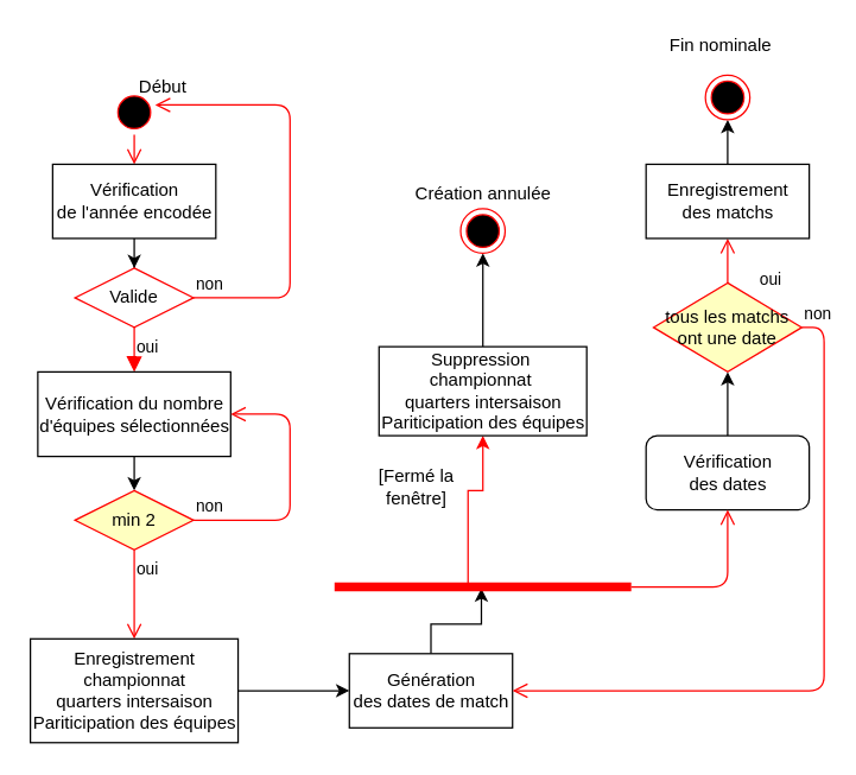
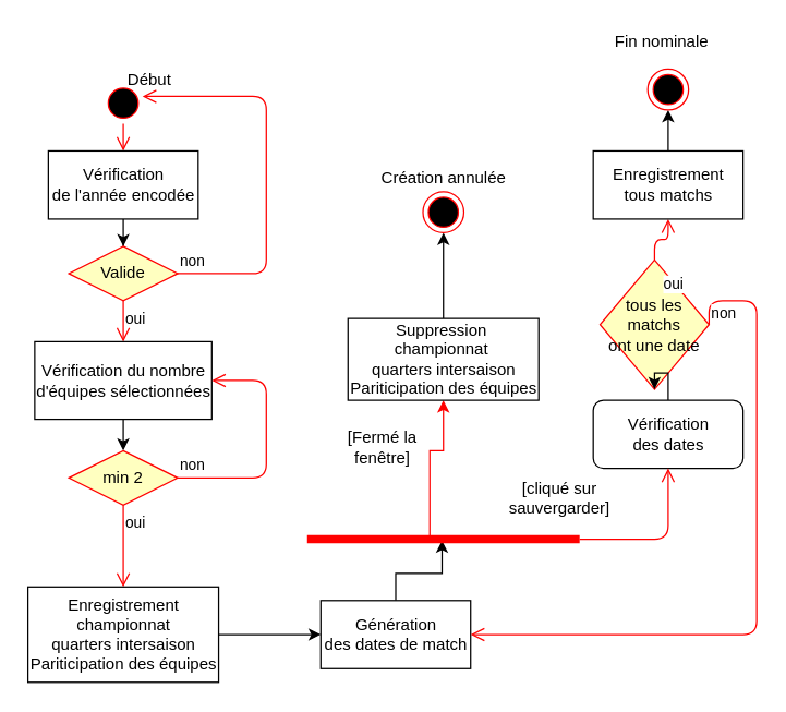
  <mxCell id="0" />
  <mxCell id="1" parent="0" />
  <mxCell id="2" value="" style="ellipse;html=1;shape=startState;fillColor=#000000;strokeColor=#ff0000;" vertex="1" parent="1"><mxGeometry x="75" y="60" width="30" height="30" as="geometry" /></mxCell>
  <mxCell id="3" value="" style="edgeStyle=orthogonalEdgeStyle;html=1;verticalAlign=bottom;endArrow=open;endSize=8;strokeColor=#ff0000;" edge="1" source="2" parent="1"><mxGeometry relative="1" as="geometry"><mxPoint x="90" y="110" as="targetPoint" /></mxGeometry></mxCell>
  <mxCell id="4" style="edgeStyle=orthogonalEdgeStyle;rounded=0;orthogonalLoop=1;jettySize=auto;html=1;entryX=0.5;entryY=0;entryDx=0;entryDy=0;" edge="1" parent="1" source="5" target="6"><mxGeometry relative="1" as="geometry" /></mxCell>
  <mxCell id="5" value="Vérification &lt;br&gt;de l'année encodée" style="html=1;" vertex="1" parent="1"><mxGeometry x="35" y="110" width="110" height="50" as="geometry" /></mxCell>
- <mxCell id="6" value="Valide" style="rhombus;whiteSpace=wrap;html=1;fillColor=#ffffff;strokeColor=#ff0000;" vertex="1" parent="1"><mxGeometry x="50" y="180" width="80" height="40" as="geometry" /></mxCell>
+ <mxCell id="6" value="Valide" style="rhombus;whiteSpace=wrap;html=1;fillColor=#ffffc0;strokeColor=#ff0000;" vertex="1" parent="1"><mxGeometry x="50" y="180" width="80" height="40" as="geometry" /></mxCell>
  <mxCell id="7" value="non" style="edgeStyle=orthogonalEdgeStyle;html=1;align=left;verticalAlign=bottom;endArrow=open;endSize=8;strokeColor=#ff0000;exitX=1;exitY=0.5;exitDx=0;exitDy=0;" edge="1" source="6" parent="1" target="2"><mxGeometry x="-1" relative="1" as="geometry"><mxPoint x="245" y="150" as="targetPoint" /><Array as="points"><mxPoint x="195" y="200" /><mxPoint x="195" y="70" /></Array></mxGeometry></mxCell>
- <mxCell id="8" value="oui" style="edgeStyle=orthogonalEdgeStyle;html=1;align=left;verticalAlign=top;endArrow=block;endSize=8;strokeColor=#ff0000;entryX=0.5;entryY=0;entryDx=0;entryDy=0;" edge="1" source="6" parent="1" target="10"><mxGeometry x="-1" relative="1" as="geometry"><mxPoint x="90" y="280" as="targetPoint" /></mxGeometry></mxCell>
+ <mxCell id="8" value="oui" style="edgeStyle=orthogonalEdgeStyle;html=1;align=left;verticalAlign=top;endArrow=open;endSize=8;strokeColor=#ff0000;entryX=0.5;entryY=0;entryDx=0;entryDy=0;" edge="1" source="6" parent="1" target="10"><mxGeometry x="-1" relative="1" as="geometry"><mxPoint x="90" y="280" as="targetPoint" /></mxGeometry></mxCell>
  <mxCell id="9" style="edgeStyle=orthogonalEdgeStyle;rounded=0;orthogonalLoop=1;jettySize=auto;html=1;" edge="1" parent="1" source="10" target="11"><mxGeometry relative="1" as="geometry" /></mxCell>
  <mxCell id="10" value="Vérification du nombre &lt;br&gt;d'équipes sélectionnées" style="html=1;" vertex="1" parent="1"><mxGeometry x="25" y="250" width="130" height="57" as="geometry" /></mxCell>
  <mxCell id="11" value="min 2" style="rhombus;whiteSpace=wrap;html=1;fillColor=#ffffc0;strokeColor=#ff0000;" vertex="1" parent="1"><mxGeometry x="50" y="330" width="80" height="40" as="geometry" /></mxCell>
  <mxCell id="12" value="non" style="edgeStyle=orthogonalEdgeStyle;html=1;align=left;verticalAlign=bottom;endArrow=open;endSize=8;strokeColor=#ff0000;entryX=1;entryY=0.5;entryDx=0;entryDy=0;" edge="1" source="11" parent="1" target="10"><mxGeometry x="-1" relative="1" as="geometry"><mxPoint x="230" y="350" as="targetPoint" /><Array as="points"><mxPoint x="195" y="350" /><mxPoint x="195" y="279" /></Array></mxGeometry></mxCell>
  <mxCell id="13" value="oui" style="edgeStyle=orthogonalEdgeStyle;html=1;align=left;verticalAlign=top;endArrow=open;endSize=8;strokeColor=#ff0000;entryX=0.5;entryY=0;entryDx=0;entryDy=0;" edge="1" parent="1" source="11" target="25"><mxGeometry x="-1" relative="1" as="geometry"><mxPoint x="90" y="410" as="targetPoint" /><mxPoint x="90" y="370" as="sourcePoint" /></mxGeometry></mxCell>
  <mxCell id="14" style="edgeStyle=orthogonalEdgeStyle;rounded=0;orthogonalLoop=1;jettySize=auto;html=1;entryX=0.495;entryY=0.6;entryDx=0;entryDy=0;entryPerimeter=0;" edge="1" parent="1" source="15" target="32"><mxGeometry relative="1" as="geometry" /></mxCell>
  <mxCell id="15" value="Génération &lt;br&gt;des dates de match" style="html=1;" vertex="1" parent="1"><mxGeometry x="235" y="440" width="110" height="50" as="geometry" /></mxCell>
- <mxCell id="16" value="tous les matchs &lt;br&gt;ont une date" style="rhombus;whiteSpace=wrap;html=1;fillColor=#ffffc0;strokeColor=#ff0000;" vertex="1" parent="1"><mxGeometry x="440" y="190" width="100" height="60" as="geometry" /></mxCell>
+ <mxCell id="16" value="tous les matchs &lt;br&gt;ont une date" style="rhombus;whiteSpace=wrap;html=1;fillColor=#ffffc0;strokeColor=#ff0000;" vertex="1" parent="1"><mxGeometry x="440" y="190" width="80" height="95" as="geometry" /></mxCell>
  <mxCell id="17" value="non" style="edgeStyle=orthogonalEdgeStyle;html=1;align=left;verticalAlign=bottom;endArrow=open;endSize=8;strokeColor=#ff0000;entryX=1;entryY=0.5;entryDx=0;entryDy=0;exitX=1;exitY=0.5;exitDx=0;exitDy=0;" edge="1" source="16" parent="1" target="15"><mxGeometry x="-1" relative="1" as="geometry"><mxPoint x="385" y="430" as="targetPoint" /><Array as="points"><mxPoint x="555" y="220" /><mxPoint x="555" y="465" /></Array></mxGeometry></mxCell>
  <mxCell id="18" value="oui" style="edgeStyle=orthogonalEdgeStyle;html=1;align=left;verticalAlign=top;endArrow=open;endSize=8;strokeColor=#ff0000;exitX=0.5;exitY=0;exitDx=0;exitDy=0;entryX=0.5;entryY=1;entryDx=0;entryDy=0;" edge="1" source="16" parent="1" target="22"><mxGeometry y="-20" relative="1" as="geometry"><mxPoint x="275" y="210" as="targetPoint" /><Array as="points" /><mxPoint as="offset" /></mxGeometry></mxCell>
  <mxCell id="19" style="edgeStyle=orthogonalEdgeStyle;rounded=0;orthogonalLoop=1;jettySize=auto;html=1;entryX=0.5;entryY=1;entryDx=0;entryDy=0;" edge="1" parent="1" source="20" target="16"><mxGeometry relative="1" as="geometry" /></mxCell>
  <mxCell id="20" value="Vérification &lt;br&gt;des dates" style="html=1;rounded=1;" vertex="1" parent="1"><mxGeometry x="435" y="293" width="110" height="50" as="geometry" /></mxCell>
  <mxCell id="21" style="edgeStyle=orthogonalEdgeStyle;rounded=0;orthogonalLoop=1;jettySize=auto;html=1;entryX=0.5;entryY=1;entryDx=0;entryDy=0;" edge="1" parent="1" source="22" target="23"><mxGeometry relative="1" as="geometry" /></mxCell>
- <mxCell id="22" value="Enregistrement &lt;br&gt;des matchs" style="html=1;" vertex="1" parent="1"><mxGeometry x="435" y="110" width="110" height="50" as="geometry" /></mxCell>
+ <mxCell id="22" value="Enregistrement &lt;br&gt;tous matchs" style="html=1;" vertex="1" parent="1"><mxGeometry x="435" y="110" width="110" height="50" as="geometry" /></mxCell>
  <mxCell id="23" value="" style="ellipse;html=1;shape=endState;fillColor=#000000;strokeColor=#ff0000;" vertex="1" parent="1"><mxGeometry x="475" y="50" width="30" height="30" as="geometry" /></mxCell>
  <mxCell id="24" style="edgeStyle=orthogonalEdgeStyle;rounded=0;orthogonalLoop=1;jettySize=auto;html=1;entryX=0;entryY=0.5;entryDx=0;entryDy=0;" edge="1" parent="1" source="25" target="15"><mxGeometry relative="1" as="geometry" /></mxCell>
  <mxCell id="25" value="Enregistrement &lt;br&gt;championnat &lt;br&gt;quarters intersaison&lt;br&gt;Pariticipation des équipes" style="html=1;" vertex="1" parent="1"><mxGeometry x="20" y="430" width="140" height="70" as="geometry" /></mxCell>
  <mxCell id="26" style="edgeStyle=orthogonalEdgeStyle;rounded=0;orthogonalLoop=1;jettySize=auto;html=1;exitX=0.25;exitY=0.5;exitDx=0;exitDy=0;exitPerimeter=0;fillColor=#f8cecc;strokeColor=#FF0000;entryX=0.5;entryY=1;entryDx=0;entryDy=0;" edge="1" parent="1" source="32" target="31"><mxGeometry relative="1" as="geometry"><mxPoint x="355" y="350" as="targetPoint" /><Array as="points"><mxPoint x="315" y="395" /><mxPoint x="315" y="330" /><mxPoint x="325" y="330" /></Array></mxGeometry></mxCell>
  <mxCell id="27" value="" style="edgeStyle=orthogonalEdgeStyle;html=1;verticalAlign=bottom;endArrow=open;endSize=8;strokeColor=#ff0000;entryX=0.5;entryY=1;entryDx=0;entryDy=0;" edge="1" source="32" parent="1" target="20"><mxGeometry relative="1" as="geometry"><mxPoint x="305" y="423" as="targetPoint" /><mxPoint x="335" y="395" as="sourcePoint" /><Array as="points"><mxPoint x="490" y="395" /></Array></mxGeometry></mxCell>
+ <mxCell id="28" value="[cliqué sur &lt;br&gt;sauvergarder]" style="text;html=1;align=center;verticalAlign=middle;resizable=0;points=[];autosize=1;" vertex="1" parent="1"><mxGeometry x="365" y="350" width="90" height="30" as="geometry" /></mxCell>
  <mxCell id="29" value="[Fermé la&lt;br&gt;fenêtre]" style="text;html=1;align=center;verticalAlign=middle;resizable=0;points=[];autosize=1;" vertex="1" parent="1"><mxGeometry x="245" y="313" width="70" height="30" as="geometry" /></mxCell>
  <mxCell id="30" style="edgeStyle=orthogonalEdgeStyle;rounded=0;orthogonalLoop=1;jettySize=auto;html=1;strokeColor=#000000;exitX=0.5;exitY=0;exitDx=0;exitDy=0;entryX=0.5;entryY=1;entryDx=0;entryDy=0;" edge="1" parent="1" source="31" target="33"><mxGeometry relative="1" as="geometry"><Array as="points" /></mxGeometry></mxCell>
  <mxCell id="31" value="Suppression&amp;nbsp;&lt;br&gt;championnat&amp;nbsp;&lt;br&gt;quarters intersaison&lt;br&gt;Pariticipation des équipes" style="html=1;" vertex="1" parent="1"><mxGeometry x="255" y="233" width="140" height="60" as="geometry" /></mxCell>
  <mxCell id="32" value="" style="shape=line;html=1;strokeWidth=6;strokeColor=#ff0000;" vertex="1" parent="1"><mxGeometry x="225" y="390" width="200" height="10" as="geometry" /></mxCell>
  <mxCell id="33" value="" style="ellipse;html=1;shape=endState;fillColor=#000000;strokeColor=#ff0000;" vertex="1" parent="1"><mxGeometry x="310" y="140" width="30" height="30" as="geometry" /></mxCell>
  <mxCell id="34" value="Création annulée" style="text;html=1;align=center;verticalAlign=middle;resizable=0;points=[];autosize=1;" vertex="1" parent="1"><mxGeometry x="270" y="120" width="110" height="20" as="geometry" /></mxCell>
  <mxCell id="35" value="Fin nominale" style="text;html=1;align=center;verticalAlign=middle;resizable=0;points=[];autosize=1;" vertex="1" parent="1"><mxGeometry x="445" y="20" width="80" height="20" as="geometry" /></mxCell>
  <mxCell id="36" value="Début" style="text;html=1;align=center;verticalAlign=middle;resizable=0;points=[];autosize=1;" vertex="1" parent="1"><mxGeometry x="84" y="48" width="50" height="20" as="geometry" /></mxCell>
